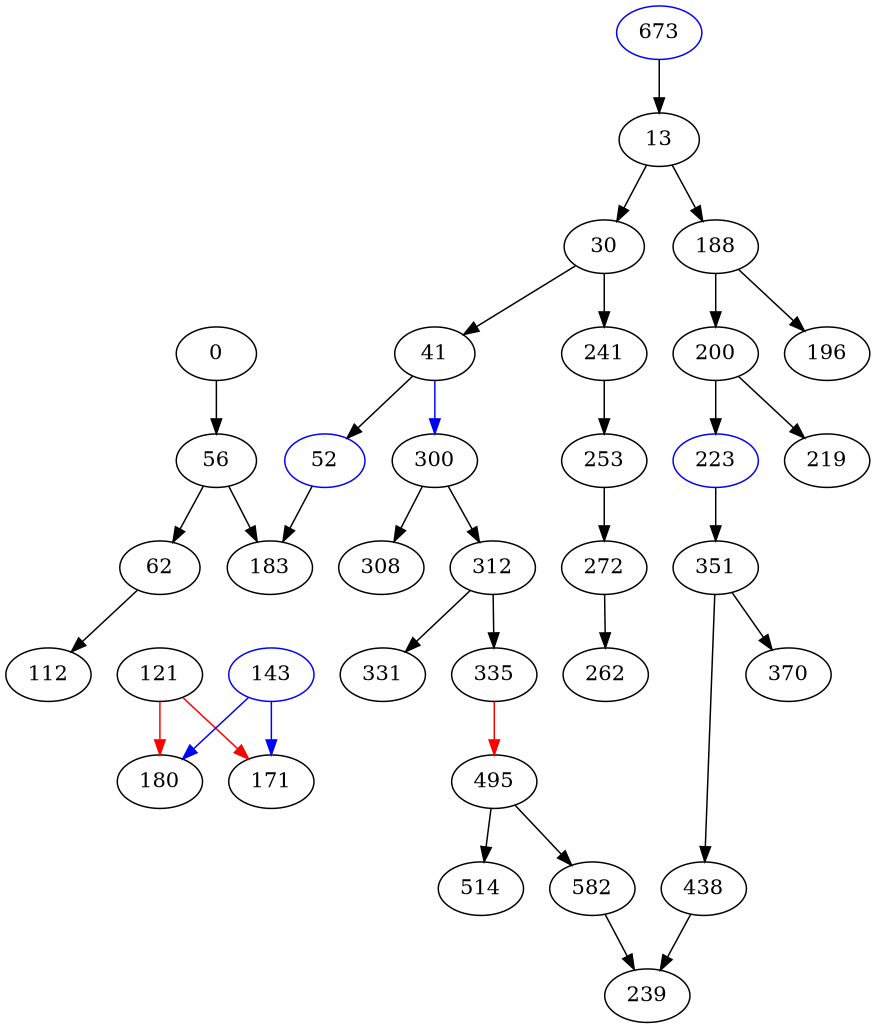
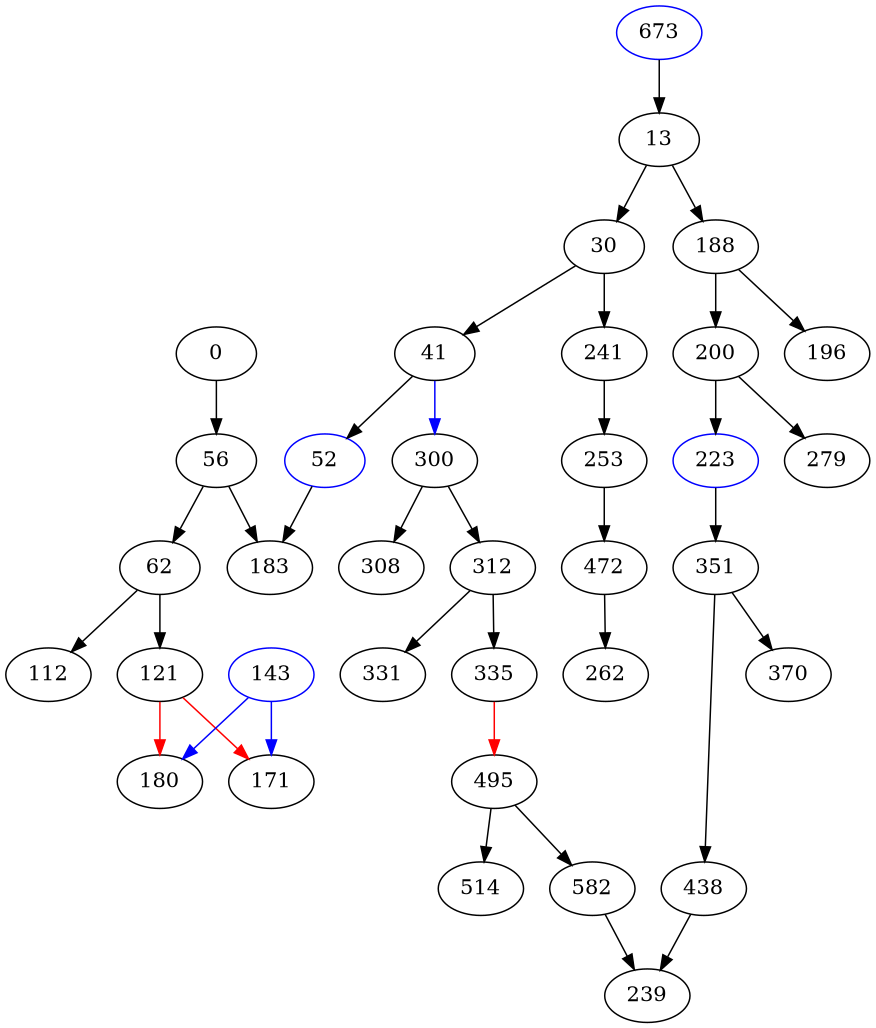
  digraph {
    0
    56
    13
    30
    188
    183
    62
    41
    241
    196
    200
    300
    52 [color=blue]
    253
    308
    312
    331
    335
    112
    121
    495
    438
    239
-   219
+   219 [label=279]
    223 [color=blue]
    171
    180
    582
    351
    514
-   472 [label=272]
+   472
    262
    370
    143 [color=blue]
    673 [color=blue]
    0 -> 56
    56 -> 183
    56 -> 62
    13 -> 30
    13 -> 188
    30 -> 41
    30 -> 241
    188 -> 196
    188 -> 200
    62 -> 112
+   62 -> 121
    41 -> 300 [color=blue]
    41 -> 52
    241 -> 253
    200 -> 219
    200 -> 223
    300 -> 308
    300 -> 312
    52 -> 183
    253 -> 472
    312 -> 331
    312 -> 335
    335 -> 495 [color=red]
    121 -> 171 [color=red]
    121 -> 180 [color=red]
    495 -> 582
    495 -> 514
    438 -> 239
    223 -> 351
    582 -> 239
    351 -> 438
    351 -> 370
    472 -> 262
    143 -> 171 [color=blue]
    143 -> 180 [color=blue]
    673 -> 13
  }
